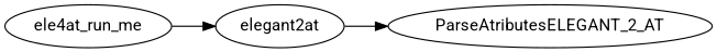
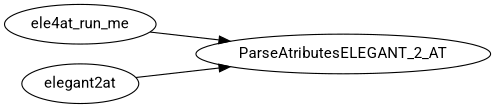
  digraph {
    fontname=Roboto
    rankdir=LR
    node [fontname=Roboto]
    edge [fontname=Roboto]
    n1 [label=ele4at_run_me]
    elegant2at
    ParseAtributesELEGANT_2_AT
-   n1 -> elegant2at
+   n1 -> ParseAtributesELEGANT_2_AT
    elegant2at -> ParseAtributesELEGANT_2_AT
  }
